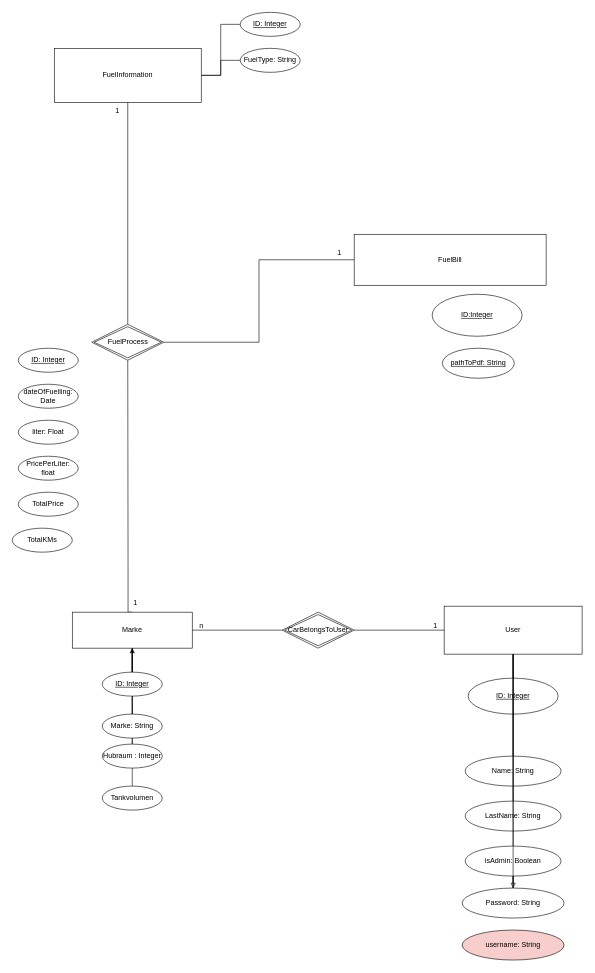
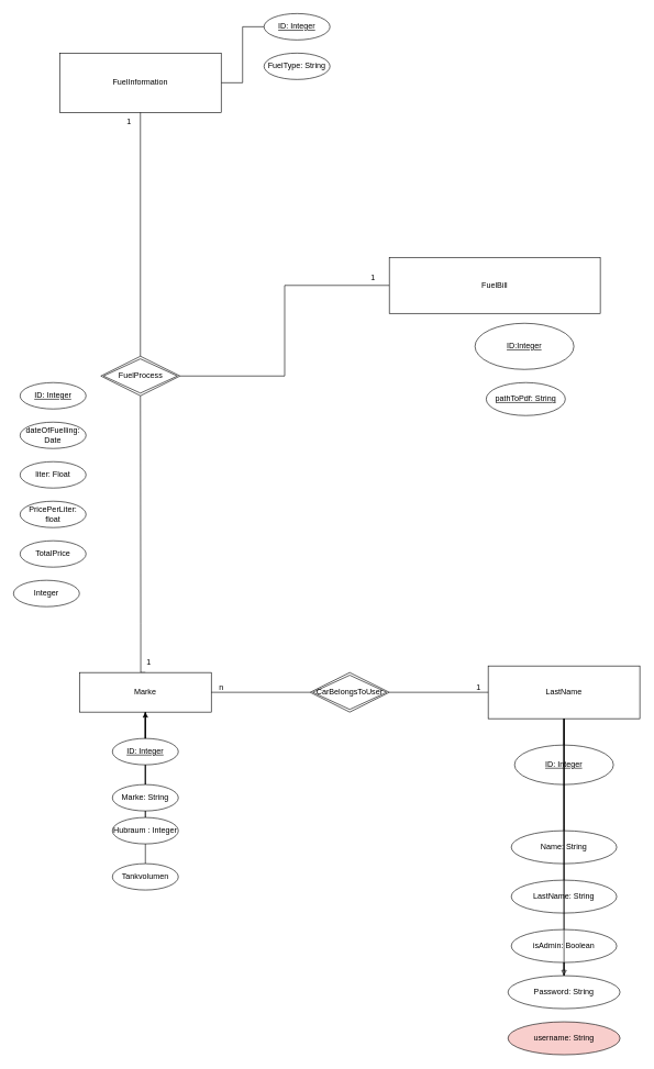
  <mxCell id="0" />
  <mxCell id="1" parent="0" />
  <mxCell id="2" style="edgeStyle=orthogonalEdgeStyle;rounded=0;orthogonalLoop=1;jettySize=auto;html=1;exitX=0.5;exitY=1;exitDx=0;exitDy=0;entryX=0.5;entryY=0;entryDx=0;entryDy=0;endArrow=none;endFill=0;" parent="1" source="6" target="28" edge="1"><mxGeometry relative="1" as="geometry" /></mxCell>
  <mxCell id="3" style="edgeStyle=orthogonalEdgeStyle;rounded=0;orthogonalLoop=1;jettySize=auto;html=1;entryX=0.5;entryY=0;entryDx=0;entryDy=0;endArrow=none;endFill=0;" parent="1" source="6" target="30" edge="1"><mxGeometry relative="1" as="geometry" /></mxCell>
  <mxCell id="4" style="edgeStyle=orthogonalEdgeStyle;rounded=0;orthogonalLoop=1;jettySize=auto;html=1;entryX=0.5;entryY=0;entryDx=0;entryDy=0;endArrow=none;endFill=0;" parent="1" source="6" target="33" edge="1"><mxGeometry relative="1" as="geometry" /></mxCell>
  <mxCell id="5" style="edgeStyle=orthogonalEdgeStyle;rounded=0;orthogonalLoop=1;jettySize=auto;html=1;exitX=0.5;exitY=0;exitDx=0;exitDy=0;entryX=0.5;entryY=1;entryDx=0;entryDy=0;endArrow=none;endFill=0;" parent="1" source="6" target="38" edge="1"><mxGeometry relative="1" as="geometry"><Array as="points"><mxPoint x="213" y="1020" /><mxPoint x="213" y="945" /></Array></mxGeometry></mxCell>
  <mxCell id="6" value="Marke" style="whiteSpace=wrap;html=1;align=center;" parent="1" vertex="1"><mxGeometry x="120" y="1020" width="200" height="60" as="geometry" /></mxCell>
- <mxCell id="7" value="User" style="whiteSpace=wrap;html=1;align=center;" parent="1" vertex="1"><mxGeometry x="740" y="1010" width="230" height="80" as="geometry" /></mxCell>
+ <mxCell id="7" value="LastName" style="whiteSpace=wrap;html=1;align=center;" parent="1" vertex="1"><mxGeometry x="740" y="1010" width="230" height="80" as="geometry" /></mxCell>
  <mxCell id="8" style="edgeStyle=orthogonalEdgeStyle;rounded=0;orthogonalLoop=1;jettySize=auto;html=1;exitX=1;exitY=0.5;exitDx=0;exitDy=0;entryX=0;entryY=0.5;entryDx=0;entryDy=0;endArrow=none;endFill=0;" parent="1" source="10" target="41" edge="1"><mxGeometry relative="1" as="geometry" /></mxCell>
- <mxCell id="9" style="edgeStyle=orthogonalEdgeStyle;rounded=0;orthogonalLoop=1;jettySize=auto;html=1;entryX=0;entryY=0.5;entryDx=0;entryDy=0;endArrow=none;endFill=0;" parent="1" source="10" target="42" edge="1"><mxGeometry relative="1" as="geometry" /></mxCell>
  <mxCell id="10" value="FuelInformation" style="whiteSpace=wrap;html=1;align=center;" parent="1" vertex="1"><mxGeometry x="90" y="80" width="245" height="90" as="geometry" /></mxCell>
  <mxCell id="11" value="" style="edgeStyle=orthogonalEdgeStyle;rounded=0;orthogonalLoop=1;jettySize=auto;html=1;" parent="1" source="28" target="6" edge="1"><mxGeometry relative="1" as="geometry" /></mxCell>
  <mxCell id="12" style="edgeStyle=orthogonalEdgeStyle;rounded=0;orthogonalLoop=1;jettySize=auto;html=1;exitX=0.5;exitY=0;exitDx=0;exitDy=0;entryX=0.5;entryY=1;entryDx=0;entryDy=0;endArrow=none;endFill=0;" parent="1" source="13" target="7" edge="1"><mxGeometry relative="1" as="geometry" /></mxCell>
  <mxCell id="13" value="ID: Integer" style="ellipse;whiteSpace=wrap;html=1;align=center;fontStyle=4;" parent="1" vertex="1"><mxGeometry x="780" y="1130" width="150" height="60" as="geometry" /></mxCell>
  <mxCell id="14" style="edgeStyle=orthogonalEdgeStyle;rounded=0;orthogonalLoop=1;jettySize=auto;html=1;exitX=0.5;exitY=0;exitDx=0;exitDy=0;entryX=0.5;entryY=1;entryDx=0;entryDy=0;endArrow=none;endFill=0;" parent="1" source="15" target="7" edge="1"><mxGeometry relative="1" as="geometry" /></mxCell>
  <mxCell id="15" value="Name: String" style="ellipse;whiteSpace=wrap;html=1;align=center;" parent="1" vertex="1"><mxGeometry x="775" y="1260" width="160" height="50" as="geometry" /></mxCell>
  <mxCell id="16" style="edgeStyle=orthogonalEdgeStyle;rounded=0;orthogonalLoop=1;jettySize=auto;html=1;exitX=0.5;exitY=0;exitDx=0;exitDy=0;endArrow=none;endFill=0;" parent="1" source="17" edge="1"><mxGeometry relative="1" as="geometry"><mxPoint x="855" y="1090" as="targetPoint" /></mxGeometry></mxCell>
  <mxCell id="17" value="LastName: String" style="ellipse;whiteSpace=wrap;html=1;align=center;" parent="1" vertex="1"><mxGeometry x="775" y="1335" width="160" height="50" as="geometry" /></mxCell>
  <mxCell id="18" style="edgeStyle=orthogonalEdgeStyle;rounded=0;orthogonalLoop=1;jettySize=auto;html=1;exitX=0.5;exitY=0;exitDx=0;exitDy=0;endArrow=none;endFill=0;" parent="1" source="20" edge="1"><mxGeometry relative="1" as="geometry"><mxPoint x="855" y="1090" as="targetPoint" /></mxGeometry></mxCell>
  <mxCell id="19" value="" style="edgeStyle=orthogonalEdgeStyle;rounded=0;orthogonalLoop=1;jettySize=auto;html=1;endArrow=block;endFill=0;" parent="1" source="20" target="22" edge="1"><mxGeometry relative="1" as="geometry" /></mxCell>
  <mxCell id="20" value="isAdmin: Boolean" style="ellipse;whiteSpace=wrap;html=1;align=center;" parent="1" vertex="1"><mxGeometry x="775" y="1410" width="160" height="50" as="geometry" /></mxCell>
  <mxCell id="21" style="edgeStyle=orthogonalEdgeStyle;rounded=0;orthogonalLoop=1;jettySize=auto;html=1;exitX=0.5;exitY=0;exitDx=0;exitDy=0;entryX=0.5;entryY=1;entryDx=0;entryDy=0;endArrow=none;endFill=0;" parent="1" source="22" target="7" edge="1"><mxGeometry relative="1" as="geometry" /></mxCell>
  <mxCell id="22" value="Password: String" style="ellipse;whiteSpace=wrap;html=1;align=center;" parent="1" vertex="1"><mxGeometry x="770" y="1480" width="170" height="50" as="geometry" /></mxCell>
  <mxCell id="23" value="" style="endArrow=none;html=1;rounded=0;exitX=1;exitY=0.5;exitDx=0;exitDy=0;entryX=0;entryY=0.5;entryDx=0;entryDy=0;" parent="1" source="6" target="26" edge="1"><mxGeometry width="50" height="50" relative="1" as="geometry"><mxPoint x="390" y="1570" as="sourcePoint" /><mxPoint x="490" y="1100" as="targetPoint" /></mxGeometry></mxCell>
  <mxCell id="24" style="edgeStyle=orthogonalEdgeStyle;rounded=0;orthogonalLoop=1;jettySize=auto;html=1;entryX=0;entryY=0.5;entryDx=0;entryDy=0;strokeColor=none;" parent="1" source="26" target="7" edge="1"><mxGeometry relative="1" as="geometry" /></mxCell>
  <mxCell id="25" style="edgeStyle=orthogonalEdgeStyle;rounded=0;orthogonalLoop=1;jettySize=auto;html=1;exitX=1;exitY=0.5;exitDx=0;exitDy=0;entryX=0;entryY=0.5;entryDx=0;entryDy=0;endArrow=none;endFill=0;" parent="1" source="26" target="7" edge="1"><mxGeometry relative="1" as="geometry" /></mxCell>
  <mxCell id="26" value="CarBelongsToUser" style="shape=rhombus;double=1;perimeter=rhombusPerimeter;whiteSpace=wrap;html=1;align=center;" parent="1" vertex="1"><mxGeometry x="470" y="1020" width="120" height="60" as="geometry" /></mxCell>
  <mxCell id="27" value="" style="edgeStyle=orthogonalEdgeStyle;rounded=0;orthogonalLoop=1;jettySize=auto;html=1;exitX=0.5;exitY=1;exitDx=0;exitDy=0;entryX=0.5;entryY=0;entryDx=0;entryDy=0;endArrow=none;endFill=0;" parent="1" source="6" target="28" edge="1"><mxGeometry relative="1" as="geometry"><mxPoint x="220" y="1080" as="sourcePoint" /><mxPoint x="170" y="1360" as="targetPoint" /></mxGeometry></mxCell>
  <mxCell id="28" value="ID: Integer" style="ellipse;whiteSpace=wrap;html=1;align=center;fontStyle=4;" parent="1" vertex="1"><mxGeometry x="170" y="1120" width="100" height="40" as="geometry" /></mxCell>
  <mxCell id="29" value="" style="edgeStyle=orthogonalEdgeStyle;rounded=0;orthogonalLoop=1;jettySize=auto;html=1;exitX=0.5;exitY=1;exitDx=0;exitDy=0;entryX=0.5;entryY=0;entryDx=0;entryDy=0;endArrow=none;endFill=0;" parent="1" source="28" target="30" edge="1"><mxGeometry relative="1" as="geometry"><mxPoint x="220" y="1190" as="sourcePoint" /><mxPoint x="220" y="1380" as="targetPoint" /></mxGeometry></mxCell>
  <mxCell id="30" value="Marke: String" style="ellipse;whiteSpace=wrap;html=1;align=center;" parent="1" vertex="1"><mxGeometry x="170" y="1190" width="100" height="40" as="geometry" /></mxCell>
  <mxCell id="31" value="" style="edgeStyle=orthogonalEdgeStyle;rounded=0;orthogonalLoop=1;jettySize=auto;html=1;exitX=0.5;exitY=1;exitDx=0;exitDy=0;entryX=0.5;entryY=0;entryDx=0;entryDy=0;endArrow=none;endFill=0;" parent="1" source="30" target="33" edge="1"><mxGeometry relative="1" as="geometry"><mxPoint x="220" y="1230" as="sourcePoint" /><mxPoint x="220" y="1380" as="targetPoint" /></mxGeometry></mxCell>
  <mxCell id="32" style="edgeStyle=orthogonalEdgeStyle;rounded=0;orthogonalLoop=1;jettySize=auto;html=1;exitX=0.5;exitY=1;exitDx=0;exitDy=0;entryX=0.5;entryY=0;entryDx=0;entryDy=0;endArrow=none;endFill=0;" parent="1" source="33" target="43" edge="1"><mxGeometry relative="1" as="geometry" /></mxCell>
  <mxCell id="33" value="Hubraum : Integer" style="ellipse;whiteSpace=wrap;html=1;align=center;" parent="1" vertex="1"><mxGeometry x="170" y="1240" width="100" height="40" as="geometry" /></mxCell>
  <mxCell id="34" value="n" style="text;html=1;align=center;verticalAlign=middle;resizable=0;points=[];autosize=1;strokeColor=none;fillColor=none;" parent="1" vertex="1"><mxGeometry x="320" y="1028" width="30" height="30" as="geometry" /></mxCell>
  <mxCell id="35" value="1" style="text;html=1;align=center;verticalAlign=middle;resizable=0;points=[];autosize=1;strokeColor=none;fillColor=none;" parent="1" vertex="1"><mxGeometry x="710" y="1028" width="30" height="30" as="geometry" /></mxCell>
  <mxCell id="36" style="edgeStyle=orthogonalEdgeStyle;rounded=0;orthogonalLoop=1;jettySize=auto;html=1;exitX=0.5;exitY=0;exitDx=0;exitDy=0;entryX=0.5;entryY=1;entryDx=0;entryDy=0;endArrow=none;endFill=0;" parent="1" source="38" target="10" edge="1"><mxGeometry relative="1" as="geometry" /></mxCell>
  <mxCell id="37" style="edgeStyle=orthogonalEdgeStyle;rounded=0;orthogonalLoop=1;jettySize=auto;html=1;exitX=1;exitY=0.5;exitDx=0;exitDy=0;entryX=0;entryY=0.5;entryDx=0;entryDy=0;endArrow=none;endFill=0;" parent="1" source="38" target="48" edge="1"><mxGeometry relative="1" as="geometry" /></mxCell>
  <mxCell id="38" value="FuelProcess" style="shape=rhombus;double=1;perimeter=rhombusPerimeter;whiteSpace=wrap;html=1;align=center;rotation=0;" parent="1" vertex="1"><mxGeometry x="152.5" y="540" width="120" height="60" as="geometry" /></mxCell>
  <mxCell id="39" value="1" style="text;html=1;align=center;verticalAlign=middle;resizable=0;points=[];autosize=1;strokeColor=none;fillColor=none;" parent="1" vertex="1"><mxGeometry x="180" y="170" width="30" height="30" as="geometry" /></mxCell>
  <mxCell id="40" value="1" style="text;html=1;align=center;verticalAlign=middle;resizable=0;points=[];autosize=1;strokeColor=none;fillColor=none;" parent="1" vertex="1"><mxGeometry x="210" width="30" height="30" as="geometry" y="990" /></mxCell>
  <mxCell id="41" value="ID: Integer" style="ellipse;whiteSpace=wrap;html=1;align=center;fontStyle=4;" parent="1" vertex="1"><mxGeometry x="400" y="20" width="100" height="40" as="geometry" /></mxCell>
  <mxCell id="42" value="FuelType: String" style="ellipse;whiteSpace=wrap;html=1;align=center;" parent="1" vertex="1"><mxGeometry x="400" y="80" width="100" height="40" as="geometry" /></mxCell>
  <mxCell id="43" value="Tankvolumen" style="ellipse;whiteSpace=wrap;html=1;align=center;" parent="1" vertex="1"><mxGeometry x="170" y="1310" width="100" height="40" as="geometry" /></mxCell>
  <mxCell id="44" value="ID: Integer" style="ellipse;whiteSpace=wrap;html=1;align=center;fontStyle=4;" parent="1" vertex="1"><mxGeometry y="580" width="100" height="40" as="geometry" x="30" /></mxCell>
  <mxCell id="45" value="dateOfFuelling: Date" style="ellipse;whiteSpace=wrap;html=1;align=center;" parent="1" vertex="1"><mxGeometry y="640" width="100" height="40" as="geometry" x="30" /></mxCell>
  <mxCell id="46" value="liter: Float" style="ellipse;whiteSpace=wrap;html=1;align=center;" parent="1" vertex="1"><mxGeometry y="700" width="100" height="40" as="geometry" x="30" /></mxCell>
  <mxCell id="47" value="PricePerLiter: float" style="ellipse;whiteSpace=wrap;html=1;align=center;" parent="1" vertex="1"><mxGeometry y="760" width="100" height="40" as="geometry" x="30" /></mxCell>
  <mxCell id="48" value="FuelBill" style="whiteSpace=wrap;html=1;align=center;" parent="1" vertex="1"><mxGeometry x="590" y="390" width="320" height="85" as="geometry" /></mxCell>
  <mxCell id="49" value="1" style="text;html=1;align=center;verticalAlign=middle;resizable=0;points=[];autosize=1;strokeColor=none;fillColor=none;" parent="1" vertex="1"><mxGeometry x="550" y="406" width="30" height="30" as="geometry" /></mxCell>
  <mxCell id="50" value="ID:Integer" style="ellipse;whiteSpace=wrap;html=1;align=center;fontStyle=4;" parent="1" vertex="1"><mxGeometry x="720" y="490" width="150" height="70" as="geometry" /></mxCell>
  <mxCell id="51" value="TotalPrice" style="ellipse;whiteSpace=wrap;html=1;align=center;" parent="1" vertex="1"><mxGeometry y="820" width="100" height="40" as="geometry" x="30" /></mxCell>
  <mxCell id="52" value="pathToPdf: String" style="ellipse;whiteSpace=wrap;html=1;align=center;fontStyle=4;" parent="1" vertex="1"><mxGeometry x="737" y="580" width="120" height="50" as="geometry" /></mxCell>
- <mxCell id="53" value="TotalKMs" style="ellipse;whiteSpace=wrap;html=1;align=center;" vertex="1" parent="1"><mxGeometry x="20" y="880" width="100" height="40" as="geometry" /></mxCell>
+ <mxCell id="53" value="Integer" style="ellipse;whiteSpace=wrap;html=1;align=center;" vertex="1" parent="1"><mxGeometry x="20" y="880" width="100" height="40" as="geometry" /></mxCell>
  <mxCell id="54" value="username: String" style="ellipse;whiteSpace=wrap;html=1;align=center;fillColor=#f8cecc;" vertex="1" parent="1"><mxGeometry x="770" y="1550" width="170" height="50" as="geometry" /></mxCell>
